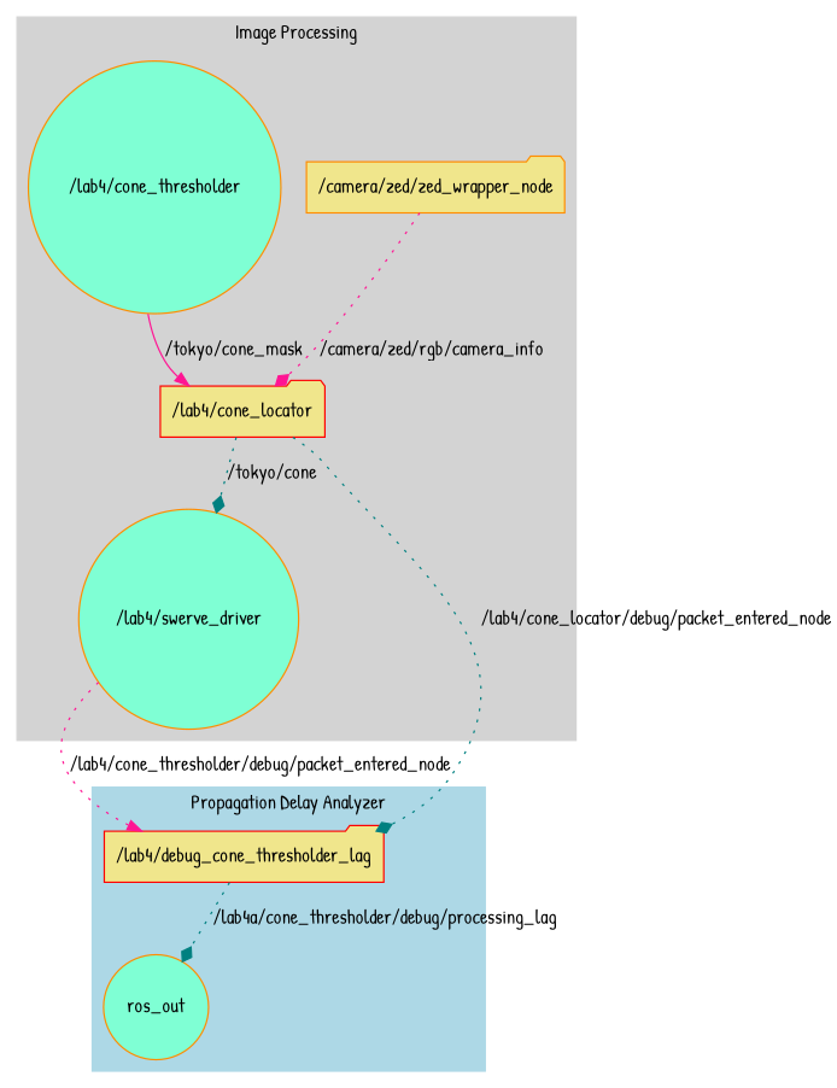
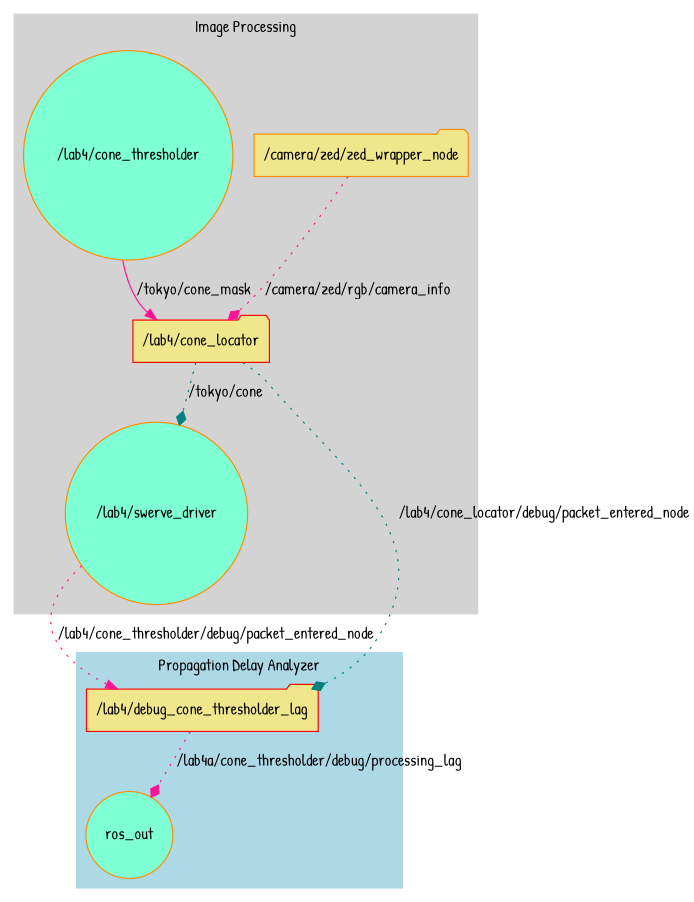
  digraph {
    fontname="Patrick Hand"
    node [color=darkorange fillcolor=khaki fontname="Patrick Hand" shape=folder style=filled]
    edge [arrowhead=diamond color=deeppink fontname="Patrick Hand" style=dotted]
    n1 [label="/camera/zed/zed_wrapper_node"]
    n2 [fillcolor=aquamarine label="/lab4/cone_thresholder" shape=circle]
    n3 [color=red label="/lab4/cone_locator"]
    n4 [fillcolor=aquamarine label="/lab4/swerve_driver" shape=circle]
    n5 [color=red label="/lab4/debug_cone_thresholder_lag"]
    n6 [fillcolor=aquamarine label=ros_out shape=circle]
    subgraph cluster_1 {
      color=lightgrey
      label="Image Processing"
      style=filled
      n1
      n2
      n3
      n4
    }
    subgraph cluster_2 {
      color=lightblue
      label="Propagation Delay Analyzer"
      style=filled
      n5
      n6
    }
    n1 -> n3 [label="/camera/zed/rgb/camera_info"]
    n2 -> n3 [arrowhead=normal label="/tokyo/cone_mask" style=solid]
    n3 -> n4 [color=teal label="/tokyo/cone"]
    n3 -> n5 [color=teal label="/lab4/cone_locator/debug/packet_entered_node"]
    n4 -> n5 [arrowhead=normal label="/lab4/cone_thresholder/debug/packet_entered_node"]
-   n5 -> n6 [color=teal label="/lab4a/cone_thresholder/debug/processing_lag"]
+   n5 -> n6 [label="/lab4a/cone_thresholder/debug/processing_lag"]
  }
